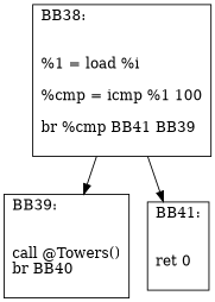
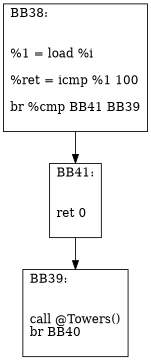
  digraph {
    node [shape=record]
-   n1 [label="{BB38:\l\l\n%1 = load %i\l\n%cmp = icmp %1 100\l\nbr %cmp BB41 BB39\l\n}"]
+   n1 [label="{BB38:\l\l\n%1 = load %i\l\n%ret = icmp %1 100\l\nbr %cmp BB41 BB39\l\n}"]
    n2 [label="{BB39:\l\l\ncall @Towers()\lbr BB40\l\n}"]
    n3 [label="{BB41:\l\l\nret 0\l\n}"]
-   n1 -> n2
+   n3 -> n2
    n1 -> n3
  }
